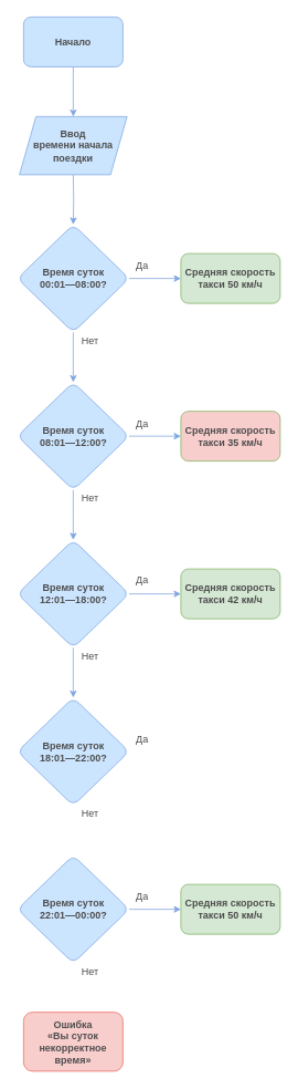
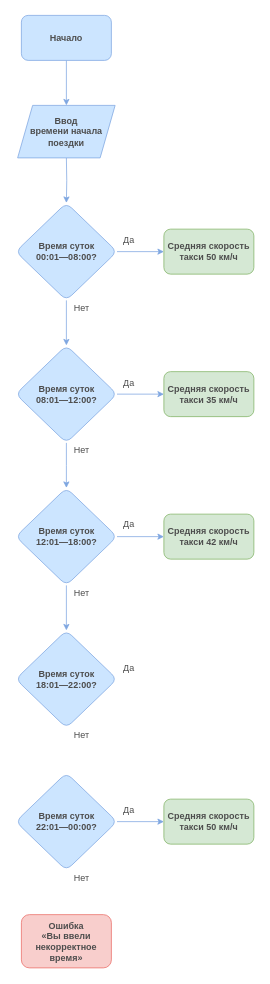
  <mxCell id="0" />
  <mxCell id="1" parent="0" />
  <mxCell id="2" value="" style="edgeStyle=orthogonalEdgeStyle;rounded=0;orthogonalLoop=1;jettySize=auto;html=1;fillColor=#cce5ff;shadow=0;sketch=0;fontStyle=1;fontFamily=Helvetica;labelBackgroundColor=none;labelBorderColor=none;strokeColor=#7EA6E0;fontColor=#4D4D4D;" parent="1" target="5" edge="1"><mxGeometry relative="1" as="geometry"><mxPoint x="88" y="210" as="sourcePoint" /></mxGeometry></mxCell>
  <mxCell id="3" value="" style="edgeStyle=orthogonalEdgeStyle;rounded=0;orthogonalLoop=1;jettySize=auto;html=1;fillColor=#cce5ff;shadow=0;sketch=0;fontStyle=1;fontFamily=Helvetica;labelBackgroundColor=none;labelBorderColor=none;strokeColor=#7EA6E0;fontColor=#4D4D4D;" parent="1" source="5" target="6" edge="1"><mxGeometry relative="1" as="geometry" /></mxCell>
  <mxCell id="4" value="" style="edgeStyle=orthogonalEdgeStyle;rounded=0;orthogonalLoop=1;jettySize=auto;html=1;fillColor=#cce5ff;shadow=0;sketch=0;fontStyle=1;fontFamily=Helvetica;labelBackgroundColor=none;labelBorderColor=none;strokeColor=#7EA6E0;entryX=0.5;entryY=0;entryDx=0;entryDy=0;fontColor=#4D4D4D;" parent="1" source="5" target="15" edge="1"><mxGeometry relative="1" as="geometry"><mxPoint x="88" y="455" as="targetPoint" /></mxGeometry></mxCell>
  <mxCell id="5" value="Время суток&lt;br&gt;00:01—08:00?" style="rhombus;whiteSpace=wrap;html=1;rounded=1;fillColor=#cce5ff;shadow=0;sketch=0;fontStyle=1;fontFamily=Helvetica;labelBackgroundColor=none;labelBorderColor=none;strokeColor=#7EA6E0;fontColor=#4D4D4D;" parent="1" vertex="1"><mxGeometry x="20.5" y="270" width="135" height="130" as="geometry" /></mxCell>
  <mxCell id="6" value="Средняя скорость такси 50 км/ч" style="whiteSpace=wrap;html=1;rounded=1;fillColor=#d5e8d4;shadow=0;sketch=0;fontStyle=1;fontFamily=Helvetica;labelBackgroundColor=none;labelBorderColor=none;strokeColor=#82b366;fontColor=#4D4D4D;" parent="1" vertex="1"><mxGeometry x="218" y="305" width="120" height="60" as="geometry" /></mxCell>
  <mxCell id="7" value="" style="edgeStyle=orthogonalEdgeStyle;rounded=0;orthogonalLoop=1;jettySize=auto;html=1;fillColor=#cce5ff;shadow=0;sketch=0;fontStyle=1;fontFamily=Helvetica;labelBackgroundColor=none;labelBorderColor=none;strokeColor=#7EA6E0;exitX=0.5;exitY=1;exitDx=0;exitDy=0;fontColor=#4D4D4D;" parent="1" source="15" edge="1"><mxGeometry relative="1" as="geometry"><mxPoint x="88" y="595" as="sourcePoint" /><mxPoint x="88" y="650" as="targetPoint" /></mxGeometry></mxCell>
- <mxCell id="8" value="Средняя скорость такси 35 км/ч" style="whiteSpace=wrap;html=1;rounded=1;fillColor=#f8cecc;shadow=0;sketch=0;fontStyle=1;fontFamily=Helvetica;labelBackgroundColor=none;labelBorderColor=none;strokeColor=#82b366;fontColor=#4D4D4D;" parent="1" vertex="1"><mxGeometry x="218" y="495" width="120" height="60" as="geometry" /></mxCell>
+ <mxCell id="8" value="Средняя скорость такси 35 км/ч" style="whiteSpace=wrap;html=1;rounded=1;fillColor=#d5e8d4;shadow=0;sketch=0;fontStyle=1;fontFamily=Helvetica;labelBackgroundColor=none;labelBorderColor=none;strokeColor=#82b366;fontColor=#4D4D4D;" parent="1" vertex="1"><mxGeometry x="218" y="495" width="120" height="60" as="geometry" /></mxCell>
  <mxCell id="9" value="Средняя скорость такси 42 км/ч" style="whiteSpace=wrap;html=1;rounded=1;fillColor=#d5e8d4;shadow=0;sketch=0;fontStyle=1;fontFamily=Helvetica;labelBackgroundColor=none;labelBorderColor=none;strokeColor=#82b366;fontColor=#4D4D4D;" parent="1" vertex="1"><mxGeometry x="218" y="685" width="120" height="60" as="geometry" /></mxCell>
  <mxCell id="10" value="Средняя скорость такси 50 км/ч" style="whiteSpace=wrap;html=1;rounded=1;fillColor=#d5e8d4;shadow=0;sketch=0;fontStyle=1;fontFamily=Helvetica;labelBackgroundColor=none;labelBorderColor=none;strokeColor=#82b366;fontColor=#4D4D4D;" parent="1" vertex="1"><mxGeometry x="218" y="1065" width="120" height="60" as="geometry" /></mxCell>
  <mxCell id="11" value="Ввод&lt;br&gt;времени начала поездки" style="shape=parallelogram;perimeter=parallelogramPerimeter;whiteSpace=wrap;html=1;fixedSize=1;fillColor=#cce5ff;shadow=0;sketch=0;fontStyle=1;fontFamily=Helvetica;labelBackgroundColor=none;labelBorderColor=none;strokeColor=#7EA6E0;fontColor=#4D4D4D;" parent="1" vertex="1"><mxGeometry x="23" y="140" width="130" height="70" as="geometry" /></mxCell>
  <mxCell id="12" value="" style="edgeStyle=orthogonalEdgeStyle;rounded=0;orthogonalLoop=1;jettySize=auto;html=1;fillColor=#cce5ff;shadow=0;sketch=0;fontStyle=1;fontFamily=Helvetica;labelBackgroundColor=none;labelBorderColor=none;strokeColor=#7EA6E0;fontColor=#4D4D4D;" parent="1" source="13" target="11" edge="1"><mxGeometry relative="1" as="geometry" /></mxCell>
  <mxCell id="13" value="Начало" style="rounded=1;whiteSpace=wrap;html=1;fillColor=#cce5ff;shadow=0;sketch=0;fontStyle=1;fontFamily=Helvetica;labelBackgroundColor=none;labelBorderColor=none;strokeColor=#7EA6E0;fontColor=#4D4D4D;" parent="1" vertex="1"><mxGeometry x="28" y="20" width="120" height="60" as="geometry" /></mxCell>
  <mxCell id="14" value="" style="edgeStyle=orthogonalEdgeStyle;rounded=0;sketch=0;orthogonalLoop=1;jettySize=auto;html=1;shadow=0;labelBackgroundColor=none;strokeColor=#7EA6E0;fontFamily=Helvetica;fontColor=#4D4D4D;" parent="1" source="15" target="8" edge="1"><mxGeometry relative="1" as="geometry" /></mxCell>
  <mxCell id="15" value="Время суток&lt;br&gt;08:01—12:00?" style="rhombus;whiteSpace=wrap;html=1;rounded=1;fillColor=#cce5ff;shadow=0;sketch=0;fontStyle=1;fontFamily=Helvetica;labelBackgroundColor=none;labelBorderColor=none;strokeColor=#7EA6E0;fontColor=#4D4D4D;" parent="1" vertex="1"><mxGeometry x="20.5" y="460" width="135" height="130" as="geometry" /></mxCell>
  <mxCell id="16" value="" style="edgeStyle=orthogonalEdgeStyle;rounded=0;sketch=0;orthogonalLoop=1;jettySize=auto;html=1;shadow=0;labelBackgroundColor=none;strokeColor=#7EA6E0;fontFamily=Helvetica;fontColor=#4D4D4D;" parent="1" source="18" target="9" edge="1"><mxGeometry relative="1" as="geometry" /></mxCell>
  <mxCell id="17" value="" style="edgeStyle=orthogonalEdgeStyle;rounded=0;sketch=0;orthogonalLoop=1;jettySize=auto;html=1;shadow=0;labelBackgroundColor=none;strokeColor=#7EA6E0;fontFamily=Helvetica;fontColor=#4D4D4D;" parent="1" source="18" target="19" edge="1"><mxGeometry relative="1" as="geometry" /></mxCell>
  <mxCell id="18" value="Время суток&lt;br&gt;12:01—18:00?" style="rhombus;whiteSpace=wrap;html=1;rounded=1;fillColor=#cce5ff;shadow=0;sketch=0;fontStyle=1;fontFamily=Helvetica;labelBackgroundColor=none;labelBorderColor=none;strokeColor=#7EA6E0;fontColor=#4D4D4D;" parent="1" vertex="1"><mxGeometry x="20.5" y="650" width="135" height="130" as="geometry" /></mxCell>
  <mxCell id="19" value="Время суток&lt;br&gt;18:01—22:00?" style="rhombus;whiteSpace=wrap;html=1;rounded=1;fillColor=#cce5ff;shadow=0;sketch=0;fontStyle=1;fontFamily=Helvetica;labelBackgroundColor=none;labelBorderColor=none;strokeColor=#7EA6E0;fontColor=#4D4D4D;" parent="1" vertex="1"><mxGeometry x="20.5" y="840" width="135" height="130" as="geometry" /></mxCell>
  <mxCell id="20" value="" style="edgeStyle=orthogonalEdgeStyle;rounded=0;sketch=0;orthogonalLoop=1;jettySize=auto;html=1;shadow=0;labelBackgroundColor=none;strokeColor=#7EA6E0;fontFamily=Helvetica;fontColor=#4D4D4D;" parent="1" source="21" target="10" edge="1"><mxGeometry relative="1" as="geometry" /></mxCell>
  <mxCell id="21" value="Время суток&lt;br&gt;22:01—00:00?" style="rhombus;whiteSpace=wrap;html=1;rounded=1;fillColor=#cce5ff;shadow=0;sketch=0;fontStyle=1;fontFamily=Helvetica;labelBackgroundColor=none;labelBorderColor=none;strokeColor=#7EA6E0;fontColor=#4D4D4D;" parent="1" vertex="1"><mxGeometry x="20.5" y="1030" width="135" height="130" as="geometry" /></mxCell>
  <mxCell id="22" value="Нет" style="text;html=1;align=center;verticalAlign=middle;resizable=0;points=[];autosize=1;fontFamily=Helvetica;fontColor=#4D4D4D;" parent="1" vertex="1"><mxGeometry x="88" y="400" width="40" height="20" as="geometry" /></mxCell>
  <mxCell id="23" value="Нет" style="text;html=1;align=center;verticalAlign=middle;resizable=0;points=[];autosize=1;fontFamily=Helvetica;fontColor=#4D4D4D;" parent="1" vertex="1"><mxGeometry x="88" y="590" width="40" height="20" as="geometry" /></mxCell>
  <mxCell id="24" value="Нет" style="text;html=1;align=center;verticalAlign=middle;resizable=0;points=[];autosize=1;fontFamily=Helvetica;fontColor=#4D4D4D;" parent="1" vertex="1"><mxGeometry x="88" y="780" width="40" height="20" as="geometry" /></mxCell>
  <mxCell id="25" value="Нет" style="text;html=1;align=center;verticalAlign=middle;resizable=0;points=[];autosize=1;fontFamily=Helvetica;fontColor=#4D4D4D;" parent="1" vertex="1"><mxGeometry x="88" y="970" width="40" height="20" as="geometry" /></mxCell>
  <mxCell id="26" value="Да" style="text;html=1;align=center;verticalAlign=middle;resizable=0;points=[];autosize=1;fontFamily=Helvetica;fontColor=#4D4D4D;" parent="1" vertex="1"><mxGeometry x="155.5" y="310" width="30" height="20" as="geometry" /></mxCell>
  <mxCell id="27" value="Да" style="text;html=1;align=center;verticalAlign=middle;resizable=0;points=[];autosize=1;fontFamily=Helvetica;fontColor=#4D4D4D;" parent="1" vertex="1"><mxGeometry x="155.5" y="500" width="30" height="20" as="geometry" /></mxCell>
  <mxCell id="28" value="Да" style="text;html=1;align=center;verticalAlign=middle;resizable=0;points=[];autosize=1;fontFamily=Helvetica;fontColor=#4D4D4D;" parent="1" vertex="1"><mxGeometry x="155.5" y="880" width="30" height="20" as="geometry" /></mxCell>
  <mxCell id="29" value="Да" style="text;html=1;align=center;verticalAlign=middle;resizable=0;points=[];autosize=1;fontFamily=Helvetica;fontColor=#4D4D4D;" parent="1" vertex="1"><mxGeometry x="155.5" y="1070" width="30" height="20" as="geometry" /></mxCell>
- <mxCell id="30" value="Ошибка&lt;br&gt;«Вы суток некорректное время»" style="whiteSpace=wrap;html=1;rounded=1;shadow=0;fontStyle=1;sketch=0;fillColor=#f8cecc;strokeColor=#EA6B66;fontColor=#4D4D4D;" vertex="1" parent="1"><mxGeometry x="28" y="1219" width="120" height="71" as="geometry" /></mxCell>
+ <mxCell id="30" value="Ошибка&lt;br&gt;«Вы ввели некорректное время»" style="whiteSpace=wrap;html=1;rounded=1;shadow=0;fontStyle=1;sketch=0;fillColor=#f8cecc;strokeColor=#EA6B66;fontColor=#4D4D4D;" vertex="1" parent="1"><mxGeometry x="28" y="1219" width="120" height="71" as="geometry" /></mxCell>
  <mxCell id="31" value="Нет" style="text;html=1;align=center;verticalAlign=middle;resizable=0;points=[];autosize=1;fontColor=#4D4D4D;" vertex="1" parent="1"><mxGeometry x="88" y="1160" width="40" height="20" as="geometry" /></mxCell>
  <mxCell id="32" value="Да" style="text;html=1;align=center;verticalAlign=middle;resizable=0;points=[];autosize=1;fontColor=#4D4D4D;" vertex="1" parent="1"><mxGeometry x="155.5" y="689" width="30" height="20" as="geometry" /></mxCell>
